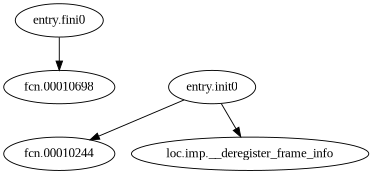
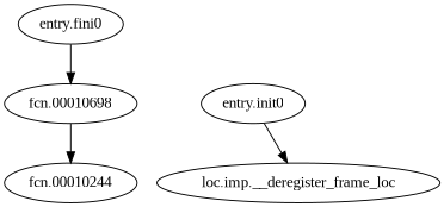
  digraph {
    fontname="Liberation Serif"
    node [fontname="Liberation Serif"]
    edge [fontname="Liberation Serif"]
    n1 [label="entry.init0"]
    n2 [label="fcn.00010244"]
-   n3 [label="loc.imp.__deregister_frame_info"]
+   n3 [label="loc.imp.__deregister_frame_loc"]
    n4 [label="entry.fini0"]
    n5 [label="fcn.00010698"]
-   n1 -> n2
+   n5 -> n2
    n1 -> n3
    n4 -> n5
  }
